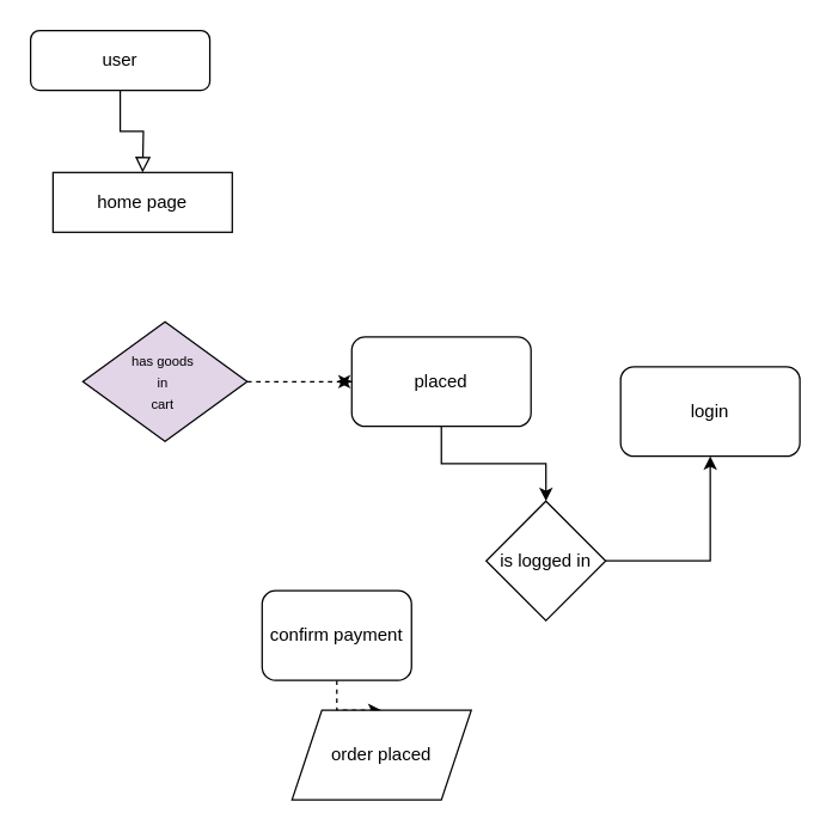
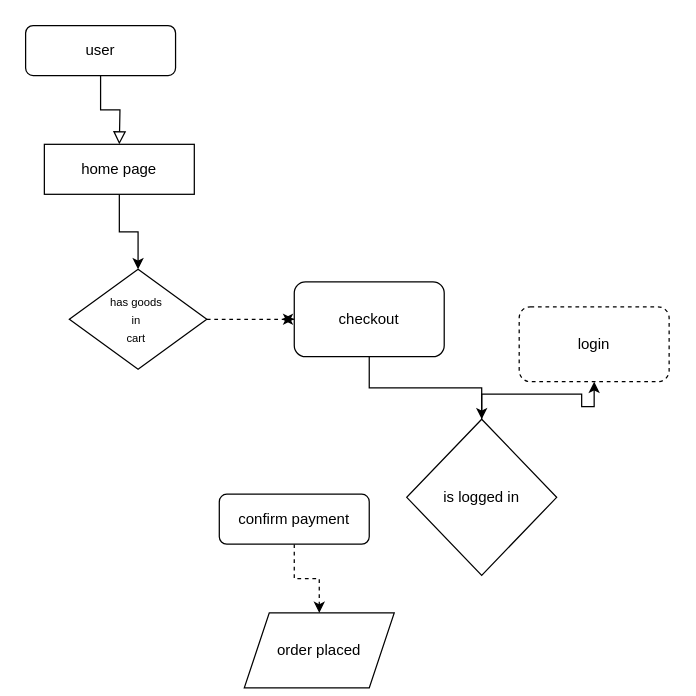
  <mxCell id="0" />
  <mxCell id="1" parent="0" />
  <mxCell id="2" value="" style="rounded=0;html=1;jettySize=auto;orthogonalLoop=1;fontSize=11;endArrow=block;endFill=0;endSize=8;strokeWidth=1;shadow=0;labelBackgroundColor=none;edgeStyle=orthogonalEdgeStyle;" parent="1" source="3" edge="1"><mxGeometry relative="1" as="geometry"><mxPoint x="95" y="115" as="targetPoint" /></mxGeometry></mxCell>
  <mxCell id="3" value="user" style="rounded=1;whiteSpace=wrap;html=1;fontSize=12;glass=0;strokeWidth=1;shadow=0;" parent="1" vertex="1"><mxGeometry x="20" y="20" width="120" height="40" as="geometry" /></mxCell>
+ <mxCell id="4" style="edgeStyle=orthogonalEdgeStyle;rounded=0;orthogonalLoop=1;jettySize=auto;html=1;entryX=0.5;entryY=0;entryDx=0;entryDy=0;" edge="1" parent="1" source="5" target="7"><mxGeometry relative="1" as="geometry" /></mxCell>
  <mxCell id="5" value="home page" style="rounded=0;whiteSpace=wrap;html=1;" vertex="1" parent="1"><mxGeometry x="35" y="115" width="120" height="40" as="geometry" /></mxCell>
  <mxCell id="6" style="edgeStyle=orthogonalEdgeStyle;rounded=0;orthogonalLoop=1;jettySize=auto;html=1;dashed=1;" edge="1" parent="1" source="7" target="10"><mxGeometry relative="1" as="geometry" /></mxCell>
- <mxCell id="7" value="&lt;font style=&quot;font-size: 9px;&quot;&gt;has goods&amp;nbsp;&lt;br&gt;in&amp;nbsp;&lt;br&gt;cart&amp;nbsp;&lt;/font&gt;" style="rhombus;whiteSpace=wrap;html=1;fillColor=#e1d5e7;" vertex="1" parent="1"><mxGeometry x="55" y="215" width="110" height="80" as="geometry" /></mxCell>
+ <mxCell id="7" value="&lt;font style=&quot;font-size: 9px;&quot;&gt;has goods&amp;nbsp;&lt;br&gt;in&amp;nbsp;&lt;br&gt;cart&amp;nbsp;&lt;/font&gt;" style="rhombus;whiteSpace=wrap;html=1;" vertex="1" parent="1"><mxGeometry x="55" y="215" width="110" height="80" as="geometry" /></mxCell>
  <mxCell id="8" style="edgeStyle=orthogonalEdgeStyle;rounded=0;orthogonalLoop=1;jettySize=auto;html=1;" edge="1" parent="1" source="10" target="12"><mxGeometry relative="1" as="geometry" /></mxCell>
  <mxCell id="9" style="edgeStyle=orthogonalEdgeStyle;rounded=0;orthogonalLoop=1;jettySize=auto;html=1;exitX=0;exitY=0.5;exitDx=0;exitDy=0;" edge="1" parent="1" source="10"><mxGeometry relative="1" as="geometry"><mxPoint x="225" y="255.176" as="targetPoint" /></mxGeometry></mxCell>
- <mxCell id="10" value="placed" style="rounded=1;whiteSpace=wrap;html=1;" vertex="1" parent="1"><mxGeometry x="235" y="225" width="120" height="60" as="geometry" /></mxCell>
+ <mxCell id="10" value="checkout" style="rounded=1;whiteSpace=wrap;html=1;" vertex="1" parent="1"><mxGeometry x="235" y="225" width="120" height="60" as="geometry" /></mxCell>
  <mxCell id="11" style="edgeStyle=orthogonalEdgeStyle;rounded=0;orthogonalLoop=1;jettySize=auto;html=1;" edge="1" parent="1" source="12" target="13"><mxGeometry relative="1" as="geometry"><mxPoint x="475" y="275" as="targetPoint" /></mxGeometry></mxCell>
- <mxCell id="12" value="is logged in" style="rhombus;whiteSpace=wrap;html=1;" vertex="1" parent="1"><mxGeometry x="325" y="335" width="80" height="80" as="geometry" /></mxCell>
- <mxCell id="13" value="login" style="rounded=1;whiteSpace=wrap;html=1;" vertex="1" parent="1"><mxGeometry x="415" y="245" width="120" height="60" as="geometry" /></mxCell>
+ <mxCell id="12" value="is logged in" style="rhombus;whiteSpace=wrap;html=1;" vertex="1" parent="1"><mxGeometry x="325" y="335" width="120" height="125" as="geometry" /></mxCell>
+ <mxCell id="13" value="login" style="rounded=1;whiteSpace=wrap;html=1;dashed=1;" vertex="1" parent="1"><mxGeometry x="415" y="245" width="120" height="60" as="geometry" /></mxCell>
  <mxCell id="14" style="edgeStyle=orthogonalEdgeStyle;rounded=0;orthogonalLoop=1;jettySize=auto;html=1;dashed=1;" edge="1" parent="1" source="15" target="16"><mxGeometry relative="1" as="geometry"><mxPoint x="255" y="505" as="targetPoint" /></mxGeometry></mxCell>
- <mxCell id="15" value="confirm payment" style="rounded=1;whiteSpace=wrap;html=1;" vertex="1" parent="1"><mxGeometry x="175" y="395" width="100" height="60" as="geometry" /></mxCell>
- <mxCell id="16" value="order placed" style="shape=parallelogram;perimeter=parallelogramPerimeter;whiteSpace=wrap;html=1;fixedSize=1;" vertex="1" parent="1"><mxGeometry x="195" y="475" width="120" height="60" as="geometry" /></mxCell>
+ <mxCell id="15" value="confirm payment" style="rounded=1;whiteSpace=wrap;html=1;" vertex="1" parent="1"><mxGeometry x="175" y="395" width="120" height="40" as="geometry" /></mxCell>
+ <mxCell id="16" value="order placed" style="shape=parallelogram;perimeter=parallelogramPerimeter;whiteSpace=wrap;html=1;fixedSize=1;" vertex="1" parent="1"><mxGeometry x="195" y="490" width="120" height="60" as="geometry" /></mxCell>
